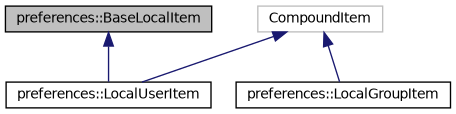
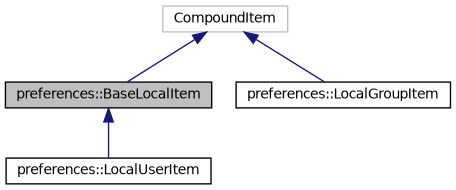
  digraph {
    node [color=black fillcolor=white fontname=Helvetica fontsize=10 shape=record style=filled]
    edge [color=midnightblue dir=back fontname=Helvetica fontsize=10 labelfontname=Helvetica labelfontsize=10 style=solid]
    n1 [fillcolor=grey75 fontcolor=black height=0.2 label="preferences::BaseLocalItem" width=0.4]
    n2 [height=0.2 label="preferences::LocalUserItem" width=0.4]
    n3 [height=0.2 label="preferences::LocalGroupItem" width=0.4]
    n4 [color=grey75 height=0.2 label=CompoundItem width=0.4]
    n1 -> n2
-   n4 -> n2
+   n4 -> n1
    n4 -> n3
  }
